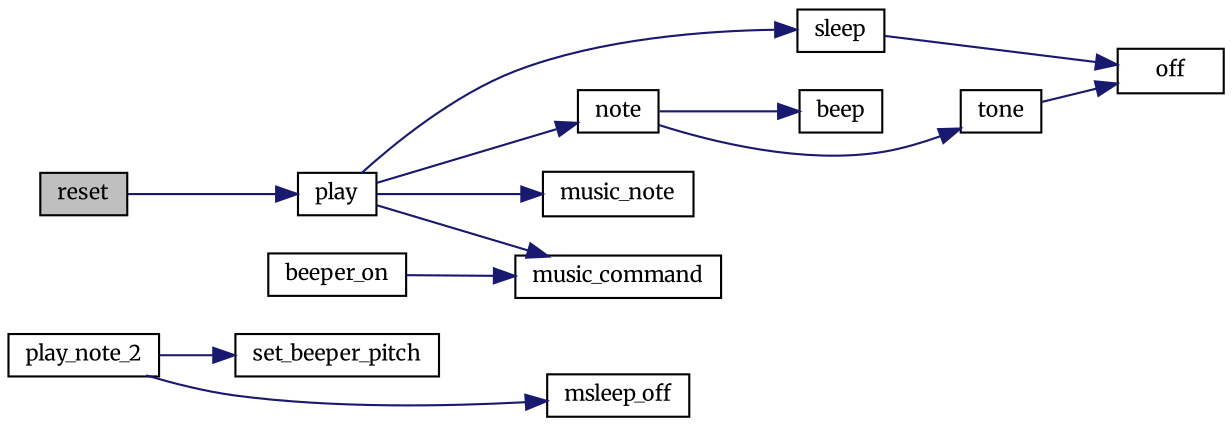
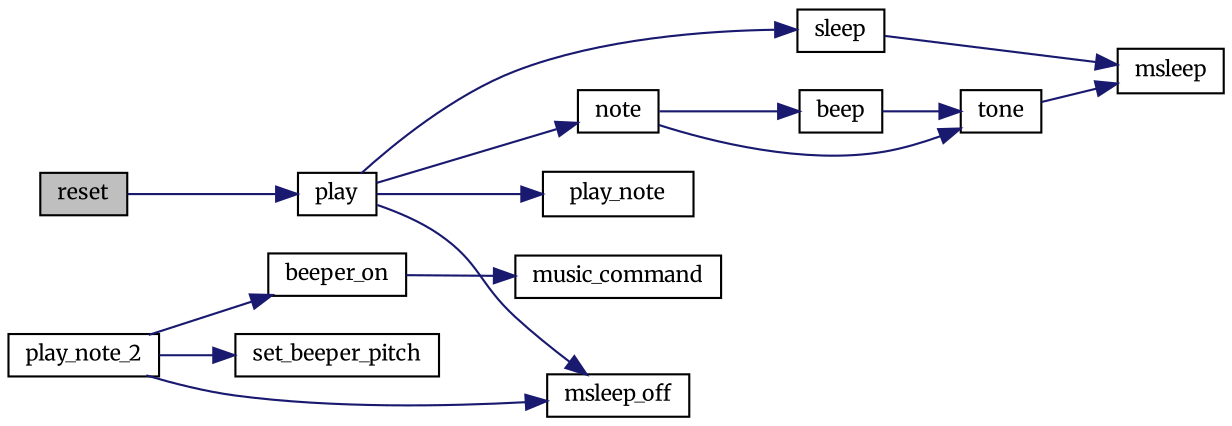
  digraph {
    fontname=Merriweather
    rankdir=LR
    node [color=black fillcolor=white fontname=Merriweather fontsize=10 shape=record style=filled]
    edge [color=midnightblue fontname=Merriweather fontsize=10 labelfontname=Helvetica labelfontsize=10 style=solid]
    n1 [fillcolor=grey75 fontcolor=black height=0.2 label=reset width=0.4]
    n2 [height=0.2 label=play width=0.4]
    n3 [height=0.2 label=note width=0.4]
    n4 [height=0.2 label=sleep width=0.4]
-   n5 [height=0.2 label=music_note width=0.4]
+   n5 [height=0.2 label=play_note width=0.4]
    n6 [height=0.2 label=music_command width=0.4]
    n7 [height=0.2 label=beep width=0.4]
    n8 [height=0.2 label=tone width=0.4]
-   n9 [height=0.2 label=off width=0.4]
+   n9 [height=0.2 label=msleep width=0.4]
    n10 [height=0.2 label=play_note_2 width=0.4]
    n11 [height=0.2 label=set_beeper_pitch width=0.4]
    n12 [height=0.2 label=beeper_on width=0.4]
    n13 [height=0.2 label=msleep_off width=0.4]
    n1 -> n2
    n2 -> n3
    n2 -> n4
    n2 -> n5
-   n2 -> n6
+   n2 -> n13
    n3 -> n7
    n3 -> n8
    n4 -> n9
+   n7 -> n8
    n8 -> n9
    n10 -> n11
+   n10 -> n12
    n10 -> n13
    n12 -> n6
  }
